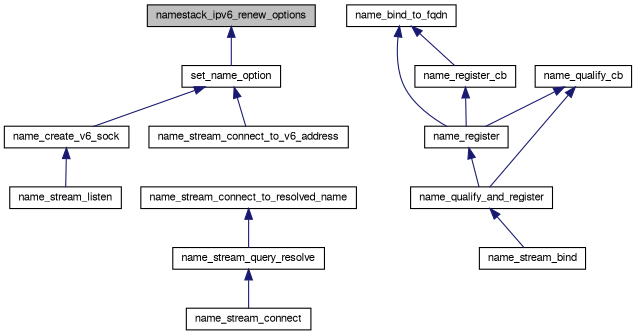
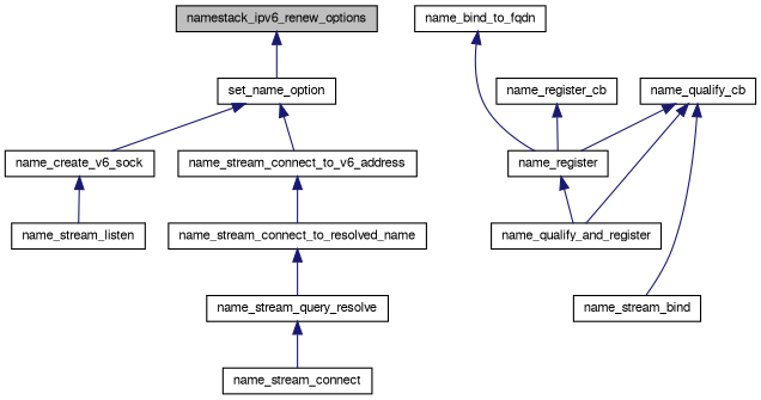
  digraph {
    rankdir=TB
    node [color=black fillcolor=white fontname=FreeSans fontsize=10 shape=record style=filled]
    edge [color=midnightblue dir=back fontname=FreeSans fontsize=10 labelfontname=FreeSans labelfontsize=10 style=solid]
    n1 [fillcolor=grey75 fontcolor=black height=0.2 label=namestack_ipv6_renew_options width=0.4]
    n2 [height=0.2 label=set_name_option width=0.4]
    n3 [height=0.2 label=name_create_v6_sock width=0.4]
    n4 [height=0.2 label=name_stream_connect_to_v6_address width=0.4]
    n5 [height=0.2 label=name_stream_listen width=0.4]
    n6 [height=0.2 label=name_stream_connect_to_resolved_name width=0.4]
    n7 [height=0.2 label=name_bind_to_fqdn width=0.4]
    n8 [height=0.2 label=name_register width=0.4]
    n9 [height=0.2 label=name_register_cb width=0.4]
    n10 [height=0.2 label=name_qualify_and_register width=0.4]
    n11 [height=0.2 label=name_stream_bind width=0.4]
    n12 [height=0.2 label=name_qualify_cb width=0.4]
    n13 [height=0.2 label=name_stream_connect width=0.4]
    n14 [height=0.2 label=name_stream_query_resolve width=0.4]
    n1 -> n2
    n2 -> n3
    n2 -> n4
    n3 -> n5
+   n4 -> n6
    n6 -> n14
    n7 -> n8
-   n7 -> n9
    n8 -> n10
    n9 -> n8
-   n10 -> n11
+   n12 -> n11
    n12 -> n8
    n12 -> n10
    n14 -> n13
  }
